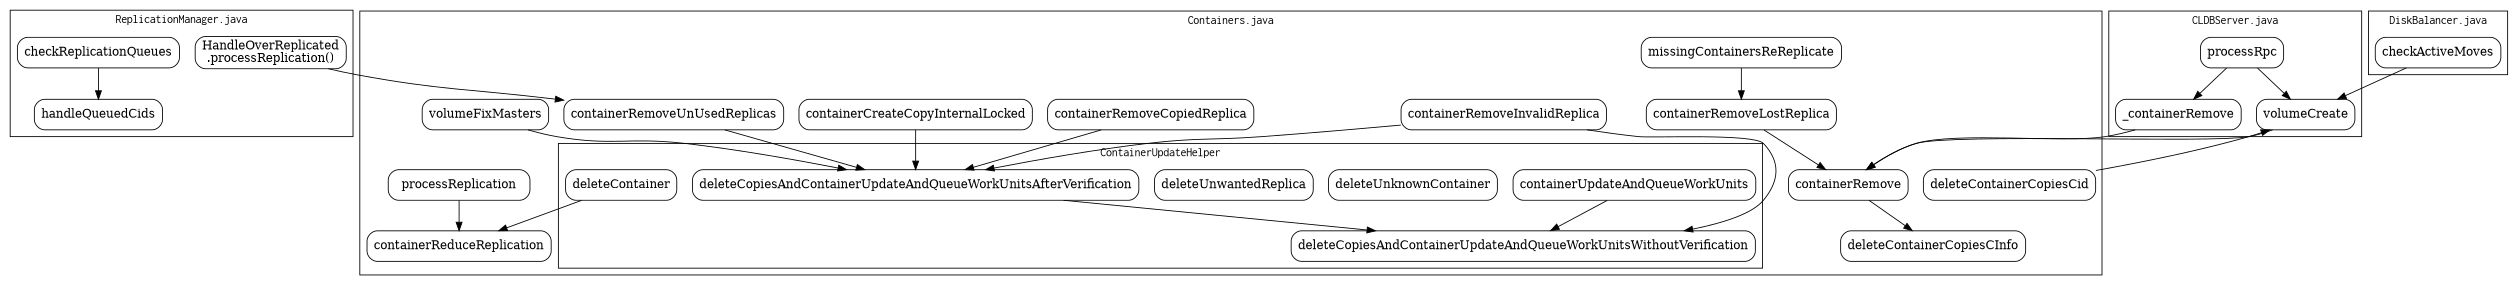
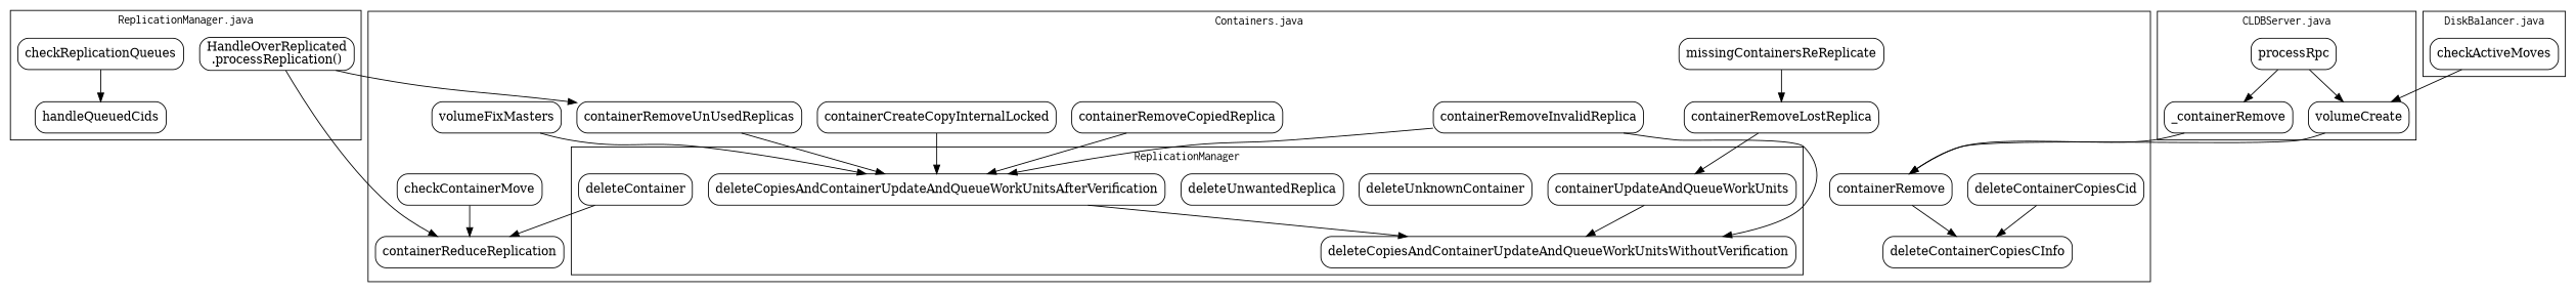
  digraph {
    compound=false
    fontname=Courier
    node [shape=box style=rounded]
    deleteContainer
    deleteUnknownContainer
    deleteUnwantedReplica
    containerUpdateAndQueueWorkUnits
    deleteCopiesAndContainerUpdateAndQueueWorkUnitsWithoutVerification
    deleteCopiesAndContainerUpdateAndQueueWorkUnitsAfterVerification
    deleteContainerCopiesCid
    deleteContainerCopiesCInfo
    containerRemove
-   checkContainerMove [label=processReplication]
+   checkContainerMove
    containerReduceReplication
    containerRemoveCopiedReplica
    missingContainersReReplicate
    containerRemoveLostReplica
    containerRemoveInvalidReplica
    containerCreateCopyInternalLocked
    containerRemoveUnUsedReplicas
    volumeFixMasters
    checkActiveMoves
    processRpc
    _containerRemove
    volumeCreate
    n23 [label="HandleOverReplicated\n.processReplication()"]
    checkReplicationQueues
    handleQueuedCids
    subgraph cluster_1 {
      label="Containers.java"
      deleteContainerCopiesCid
      deleteContainerCopiesCInfo
      containerRemove
      checkContainerMove
      containerReduceReplication
      containerRemoveCopiedReplica
      missingContainersReReplicate
      containerRemoveLostReplica
      containerRemoveInvalidReplica
      containerCreateCopyInternalLocked
      containerRemoveUnUsedReplicas
      volumeFixMasters
      subgraph cluster_2 {
-       label=ContainerUpdateHelper
+       label=ReplicationManager
        deleteContainer
        deleteUnknownContainer
        deleteUnwantedReplica
        containerUpdateAndQueueWorkUnits
        deleteCopiesAndContainerUpdateAndQueueWorkUnitsWithoutVerification
        deleteCopiesAndContainerUpdateAndQueueWorkUnitsAfterVerification
      }
    }
    subgraph cluster_3 {
      label="DiskBalancer.java"
      checkActiveMoves
    }
    subgraph cluster_4 {
      label="CLDBServer.java"
      processRpc
      _containerRemove
      volumeCreate
    }
    subgraph cluster_5 {
      label="ReplicationManager.java"
      n23
      checkReplicationQueues
      handleQueuedCids
    }
    subgraph cluster_6 {
      label=FileServerWorkAllocator
    }
    deleteContainer -> containerReduceReplication
    containerUpdateAndQueueWorkUnits -> deleteCopiesAndContainerUpdateAndQueueWorkUnitsWithoutVerification
    deleteCopiesAndContainerUpdateAndQueueWorkUnitsAfterVerification -> deleteCopiesAndContainerUpdateAndQueueWorkUnitsWithoutVerification
-   deleteContainerCopiesCid -> volumeCreate
+   deleteContainerCopiesCid -> deleteContainerCopiesCInfo
    containerRemove -> deleteContainerCopiesCInfo
    checkContainerMove -> containerReduceReplication
    containerRemoveCopiedReplica -> deleteCopiesAndContainerUpdateAndQueueWorkUnitsAfterVerification
    missingContainersReReplicate -> containerRemoveLostReplica
-   containerRemoveLostReplica -> containerRemove
+   containerRemoveLostReplica -> containerUpdateAndQueueWorkUnits
    containerRemoveInvalidReplica -> deleteCopiesAndContainerUpdateAndQueueWorkUnitsWithoutVerification
    containerRemoveInvalidReplica -> deleteCopiesAndContainerUpdateAndQueueWorkUnitsAfterVerification
    containerCreateCopyInternalLocked -> deleteCopiesAndContainerUpdateAndQueueWorkUnitsAfterVerification
    containerRemoveUnUsedReplicas -> deleteCopiesAndContainerUpdateAndQueueWorkUnitsAfterVerification
    volumeFixMasters -> deleteCopiesAndContainerUpdateAndQueueWorkUnitsAfterVerification
    checkActiveMoves -> volumeCreate
    processRpc -> _containerRemove
    processRpc -> volumeCreate
    _containerRemove -> containerRemove
    volumeCreate -> containerRemove
+   n23 -> containerReduceReplication
    n23 -> containerRemoveUnUsedReplicas
    checkReplicationQueues -> handleQueuedCids
  }
